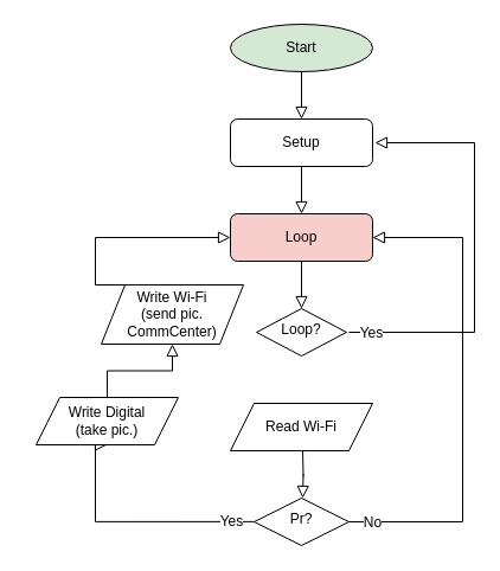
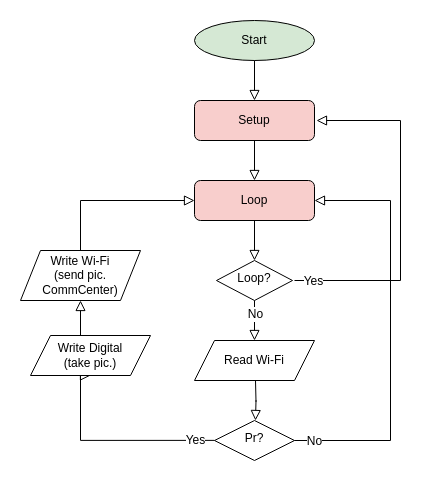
  <mxCell id="0" />
  <mxCell id="1" parent="0" />
  <mxCell id="2" value="Pr?" style="rhombus;whiteSpace=wrap;html=1;shadow=0;fontFamily=Helvetica;fontSize=12;align=center;strokeWidth=1;spacing=6;spacingTop=-4;" vertex="1" parent="1"><mxGeometry x="214" y="420" width="80" height="40" as="geometry" /></mxCell>
  <mxCell id="3" value="Start" style="ellipse;whiteSpace=wrap;html=1;fillColor=#d5e8d4;" vertex="1" parent="1"><mxGeometry x="194" y="20" width="120" height="40" as="geometry" /></mxCell>
- <mxCell id="4" value="Setup" style="rounded=1;whiteSpace=wrap;html=1;fontSize=12;glass=0;strokeWidth=1;shadow=0;" vertex="1" parent="1"><mxGeometry x="194" y="100" width="120" height="40" as="geometry" /></mxCell>
+ <mxCell id="4" value="Setup" style="rounded=1;whiteSpace=wrap;html=1;fontSize=12;glass=0;strokeWidth=1;shadow=0;fillColor=#f8cecc;" vertex="1" parent="1"><mxGeometry x="194" y="100" width="120" height="40" as="geometry" /></mxCell>
  <mxCell id="5" value="Loop" style="rounded=1;whiteSpace=wrap;html=1;fontSize=12;glass=0;strokeWidth=1;shadow=0;fillColor=#f8cecc;" vertex="1" parent="1"><mxGeometry x="194" y="180" width="120" height="40" as="geometry" /></mxCell>
  <mxCell id="6" value="Loop?" style="rhombus;whiteSpace=wrap;html=1;shadow=0;fontFamily=Helvetica;fontSize=12;align=center;strokeWidth=1;spacing=6;spacingTop=-4;" vertex="1" parent="1"><mxGeometry x="216" y="260" width="76" height="40" as="geometry" /></mxCell>
  <mxCell id="7" value="" style="rounded=0;html=1;jettySize=auto;orthogonalLoop=1;fontSize=11;endArrow=block;endFill=0;endSize=8;strokeWidth=1;shadow=0;labelBackgroundColor=none;edgeStyle=orthogonalEdgeStyle;exitX=0.5;exitY=1;exitDx=0;exitDy=0;entryX=0.5;entryY=0;entryDx=0;entryDy=0;" edge="1" parent="1" source="5" target="6"><mxGeometry y="20" relative="1" as="geometry"><mxPoint as="offset" /><mxPoint x="230" y="220" as="sourcePoint" /><mxPoint x="230" y="260" as="targetPoint" /></mxGeometry></mxCell>
  <mxCell id="8" value="" style="rounded=0;html=1;jettySize=auto;orthogonalLoop=1;fontSize=11;endArrow=block;endFill=0;endSize=8;strokeWidth=1;shadow=0;labelBackgroundColor=none;edgeStyle=orthogonalEdgeStyle;exitX=0.5;exitY=1;exitDx=0;exitDy=0;entryX=0.5;entryY=0;entryDx=0;entryDy=0;" edge="1" parent="1" source="4" target="5"><mxGeometry y="20" relative="1" as="geometry"><mxPoint as="offset" /><mxPoint x="253" y="140" as="sourcePoint" /><mxPoint x="253" y="180" as="targetPoint" /></mxGeometry></mxCell>
  <mxCell id="9" value="" style="rounded=0;html=1;jettySize=auto;orthogonalLoop=1;fontSize=11;endArrow=block;endFill=0;endSize=8;strokeWidth=1;shadow=0;labelBackgroundColor=none;edgeStyle=orthogonalEdgeStyle;exitX=0.5;exitY=1;exitDx=0;exitDy=0;entryX=0.5;entryY=0;entryDx=0;entryDy=0;" edge="1" parent="1" source="3" target="4"><mxGeometry y="20" relative="1" as="geometry"><mxPoint as="offset" /><mxPoint x="254" y="60" as="sourcePoint" /><mxPoint x="254" y="100" as="targetPoint" /></mxGeometry></mxCell>
+ <mxCell id="10" value="" style="rounded=0;html=1;jettySize=auto;orthogonalLoop=1;fontSize=11;endArrow=block;endFill=0;endSize=8;strokeWidth=1;shadow=0;labelBackgroundColor=none;edgeStyle=orthogonalEdgeStyle;exitX=0.5;exitY=1;exitDx=0;exitDy=0;entryX=0.5;entryY=0;entryDx=0;entryDy=0;" edge="1" parent="1" source="6" target="12"><mxGeometry y="20" relative="1" as="geometry"><mxPoint as="offset" /><mxPoint x="253.75" y="300" as="sourcePoint" /><mxPoint x="253.75" y="340" as="targetPoint" /></mxGeometry></mxCell>
+ <mxCell id="11" value="No" style="edgeLabel;html=1;align=center;verticalAlign=middle;resizable=0;points=[];fontSize=12;" vertex="1" connectable="0" parent="10"><mxGeometry x="0.426" y="-1" relative="1" as="geometry"><mxPoint x="1" y="-16" as="offset" /></mxGeometry></mxCell>
  <mxCell id="12" value="Read Wi-Fi" style="shape=parallelogram;perimeter=parallelogramPerimeter;whiteSpace=wrap;html=1;fixedSize=1;" vertex="1" parent="1"><mxGeometry x="194" y="340" width="120" height="40" as="geometry" /></mxCell>
  <mxCell id="13" value="" style="rounded=0;html=1;jettySize=auto;orthogonalLoop=1;fontSize=11;endArrow=block;endFill=0;endSize=8;strokeWidth=1;shadow=0;labelBackgroundColor=none;edgeStyle=orthogonalEdgeStyle;entryX=0.5;entryY=0;entryDx=0;entryDy=0;exitX=0.5;exitY=1;exitDx=0;exitDy=0;" edge="1" parent="1"><mxGeometry y="20" relative="1" as="geometry"><mxPoint as="offset" /><mxPoint x="255" y="380" as="sourcePoint" /><mxPoint x="255" y="420" as="targetPoint" /><Array as="points" /></mxGeometry></mxCell>
  <mxCell id="14" value="" style="edgeStyle=orthogonalEdgeStyle;rounded=0;html=1;jettySize=auto;orthogonalLoop=1;fontSize=11;endArrow=block;endFill=0;endSize=8;strokeWidth=1;shadow=0;labelBackgroundColor=none;exitX=1;exitY=0.5;exitDx=0;exitDy=0;entryX=1;entryY=0.5;entryDx=0;entryDy=0;" edge="1" parent="1"><mxGeometry y="10" relative="1" as="geometry"><mxPoint as="offset" /><mxPoint x="294" y="280" as="sourcePoint" /><mxPoint x="316" y="120" as="targetPoint" /><Array as="points"><mxPoint x="400" y="280" /><mxPoint x="400" y="120" /></Array></mxGeometry></mxCell>
  <mxCell id="15" value="Yes" style="edgeLabel;html=1;align=center;verticalAlign=middle;resizable=0;points=[];fontSize=12;" vertex="1" connectable="0" parent="14"><mxGeometry x="-0.951" relative="1" as="geometry"><mxPoint x="9" as="offset" /></mxGeometry></mxCell>
  <mxCell id="16" value="" style="edgeStyle=orthogonalEdgeStyle;rounded=0;html=1;jettySize=auto;orthogonalLoop=1;fontSize=11;endArrow=block;endFill=0;endSize=8;strokeWidth=1;shadow=0;labelBackgroundColor=none;exitX=0;exitY=0.5;exitDx=0;exitDy=0;entryX=0.5;entryY=1;entryDx=0;entryDy=0;" edge="1" parent="1" target="18"><mxGeometry y="10" relative="1" as="geometry"><mxPoint as="offset" /><mxPoint x="214" y="439.89" as="sourcePoint" /><mxPoint x="140" y="440" as="targetPoint" /><Array as="points"><mxPoint x="80" y="440" /></Array></mxGeometry></mxCell>
  <mxCell id="17" value="Yes" style="edgeLabel;html=1;align=center;verticalAlign=middle;resizable=0;points=[];fontSize=12;" vertex="1" connectable="0" parent="16"><mxGeometry x="-0.951" relative="1" as="geometry"><mxPoint x="-15" as="offset" /></mxGeometry></mxCell>
  <mxCell id="18" value="Write Digital&lt;div&gt;(take pic.)&lt;/div&gt;" style="shape=parallelogram;perimeter=parallelogramPerimeter;whiteSpace=wrap;html=1;fixedSize=1;" vertex="1" parent="1"><mxGeometry x="30" y="335" width="120" height="40" as="geometry" /></mxCell>
  <mxCell id="19" value="" style="edgeStyle=orthogonalEdgeStyle;rounded=0;html=1;jettySize=auto;orthogonalLoop=1;fontSize=11;endArrow=block;endFill=0;endSize=8;strokeWidth=1;shadow=0;labelBackgroundColor=none;exitX=0.5;exitY=0;exitDx=0;exitDy=0;entryX=0.5;entryY=1;entryDx=0;entryDy=0;" edge="1" parent="1" source="18" target="20"><mxGeometry y="10" relative="1" as="geometry"><mxPoint as="offset" /><mxPoint x="20" y="320" as="sourcePoint" /><mxPoint x="-30" y="300" as="targetPoint" /><Array as="points" /></mxGeometry></mxCell>
- <mxCell id="20" value="Write Wi-Fi&lt;div&gt;(send pic.&lt;/div&gt;&lt;div&gt;CommCenter)&lt;/div&gt;" style="shape=parallelogram;perimeter=parallelogramPerimeter;whiteSpace=wrap;html=1;fixedSize=1;" vertex="1" parent="1"><mxGeometry x="85" y="240" width="120" height="50" as="geometry" /></mxCell>
+ <mxCell id="20" value="Write Wi-Fi&lt;div&gt;(send pic.&lt;/div&gt;&lt;div&gt;CommCenter)&lt;/div&gt;" style="shape=parallelogram;perimeter=parallelogramPerimeter;whiteSpace=wrap;html=1;fixedSize=1;" vertex="1" parent="1"><mxGeometry x="20" y="250" width="120" height="50" as="geometry" /></mxCell>
  <mxCell id="21" value="" style="edgeStyle=orthogonalEdgeStyle;rounded=0;html=1;jettySize=auto;orthogonalLoop=1;fontSize=11;endArrow=block;endFill=0;endSize=8;strokeWidth=1;shadow=0;labelBackgroundColor=none;exitX=0.5;exitY=0;exitDx=0;exitDy=0;entryX=0;entryY=0.5;entryDx=0;entryDy=0;" edge="1" parent="1" source="20" target="5"><mxGeometry y="10" relative="1" as="geometry"><mxPoint as="offset" /><mxPoint x="-30.28" y="260" as="sourcePoint" /><mxPoint x="-30" y="200" as="targetPoint" /><Array as="points"><mxPoint x="80" y="200" /></Array></mxGeometry></mxCell>
  <mxCell id="22" value="" style="edgeStyle=orthogonalEdgeStyle;rounded=0;html=1;jettySize=auto;orthogonalLoop=1;fontSize=11;endArrow=block;endFill=0;endSize=8;strokeWidth=1;shadow=0;labelBackgroundColor=none;exitX=1;exitY=0.5;exitDx=0;exitDy=0;entryX=1;entryY=0.5;entryDx=0;entryDy=0;" edge="1" parent="1" target="5"><mxGeometry y="10" relative="1" as="geometry"><mxPoint as="offset" /><mxPoint x="294" y="440" as="sourcePoint" /><mxPoint x="316" y="280" as="targetPoint" /><Array as="points"><mxPoint x="390" y="440" /><mxPoint x="390" y="200" /></Array></mxGeometry></mxCell>
  <mxCell id="23" value="No" style="edgeLabel;html=1;align=center;verticalAlign=middle;resizable=0;points=[];fontSize=12;" vertex="1" connectable="0" parent="22"><mxGeometry x="-0.951" relative="1" as="geometry"><mxPoint x="9" as="offset" /></mxGeometry></mxCell>
